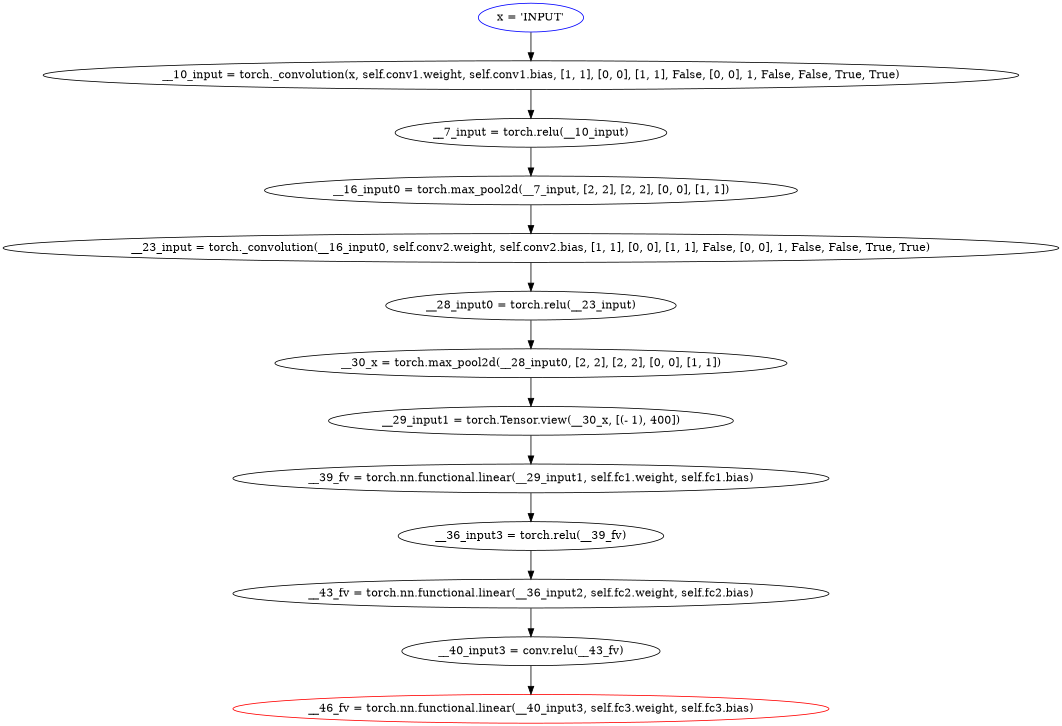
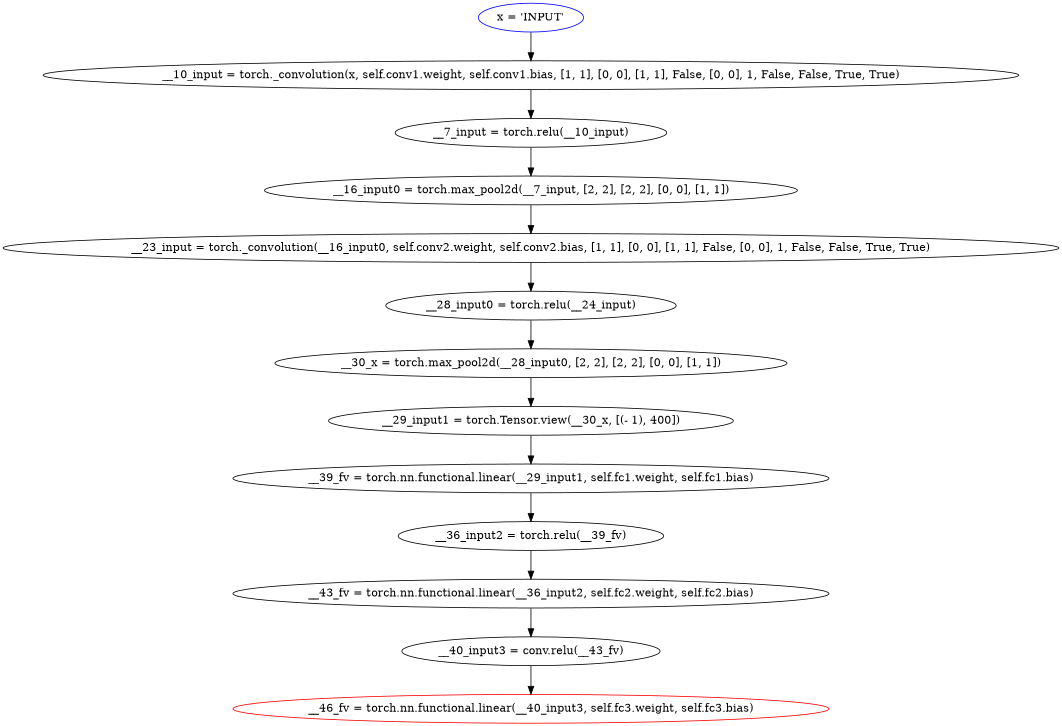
  digraph {
    n1 [color=blue label="x = 'INPUT'"]
    n2 [label="__10_input = torch._convolution(x, self.conv1.weight, self.conv1.bias, [1, 1], [0, 0], [1, 1], False, [0, 0], 1, False, False, True, True)"]
    n3 [label="__7_input = torch.relu(__10_input)"]
    n4 [label="__16_input0 = torch.max_pool2d(__7_input, [2, 2], [2, 2], [0, 0], [1, 1])"]
    n5 [label="__23_input = torch._convolution(__16_input0, self.conv2.weight, self.conv2.bias, [1, 1], [0, 0], [1, 1], False, [0, 0], 1, False, False, True, True)"]
-   n6 [label="__28_input0 = torch.relu(__23_input)"]
+   n6 [label="__28_input0 = torch.relu(__24_input)"]
    n7 [label="__30_x = torch.max_pool2d(__28_input0, [2, 2], [2, 2], [0, 0], [1, 1])"]
    n8 [label="__29_input1 = torch.Tensor.view(__30_x, [(- 1), 400])"]
    n9 [label="__39_fv = torch.nn.functional.linear(__29_input1, self.fc1.weight, self.fc1.bias)"]
-   n10 [label="__36_input3 = torch.relu(__39_fv)"]
+   n10 [label="__36_input2 = torch.relu(__39_fv)"]
    n11 [label="__43_fv = torch.nn.functional.linear(__36_input2, self.fc2.weight, self.fc2.bias)"]
    n12 [label="__40_input3 = conv.relu(__43_fv)"]
    n13 [color=red label="__46_fv = torch.nn.functional.linear(__40_input3, self.fc3.weight, self.fc3.bias)"]
    n1 -> n2
    n2 -> n3
    n3 -> n4
    n4 -> n5
    n5 -> n6
    n6 -> n7
    n7 -> n8
    n8 -> n9
    n9 -> n10
    n10 -> n11
    n11 -> n12
    n12 -> n13
  }
